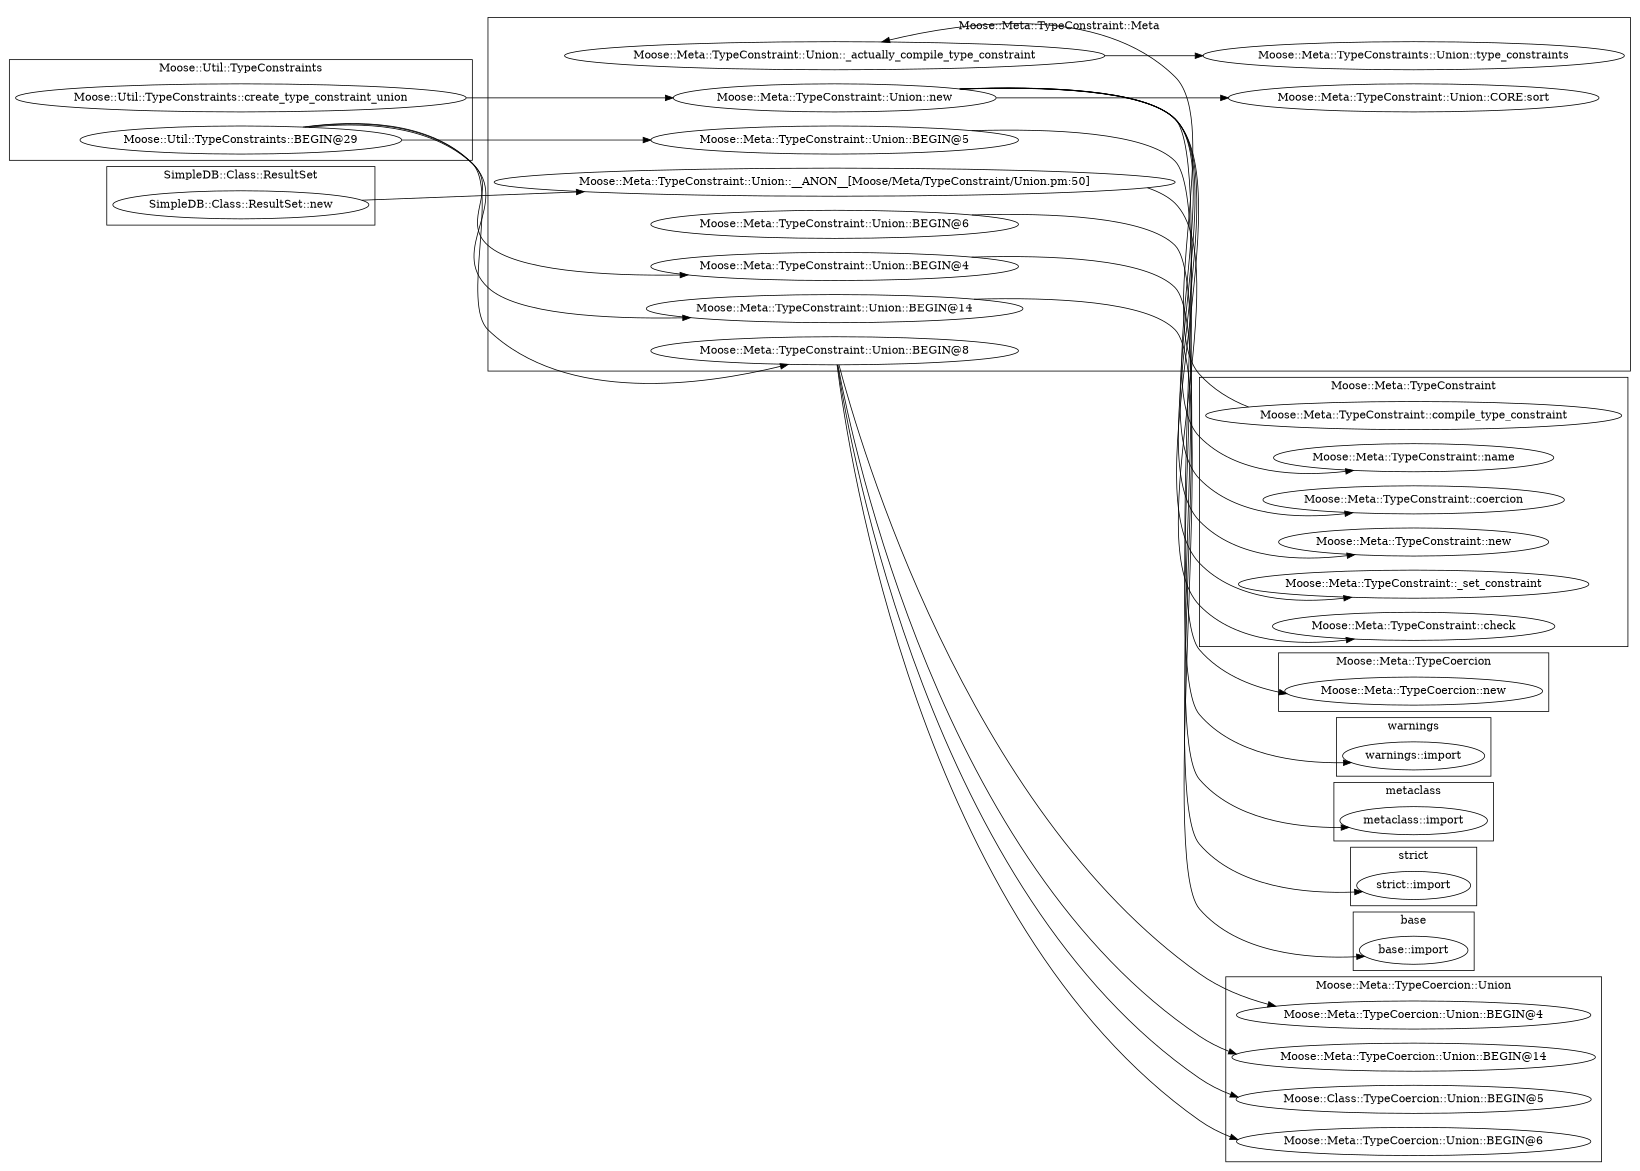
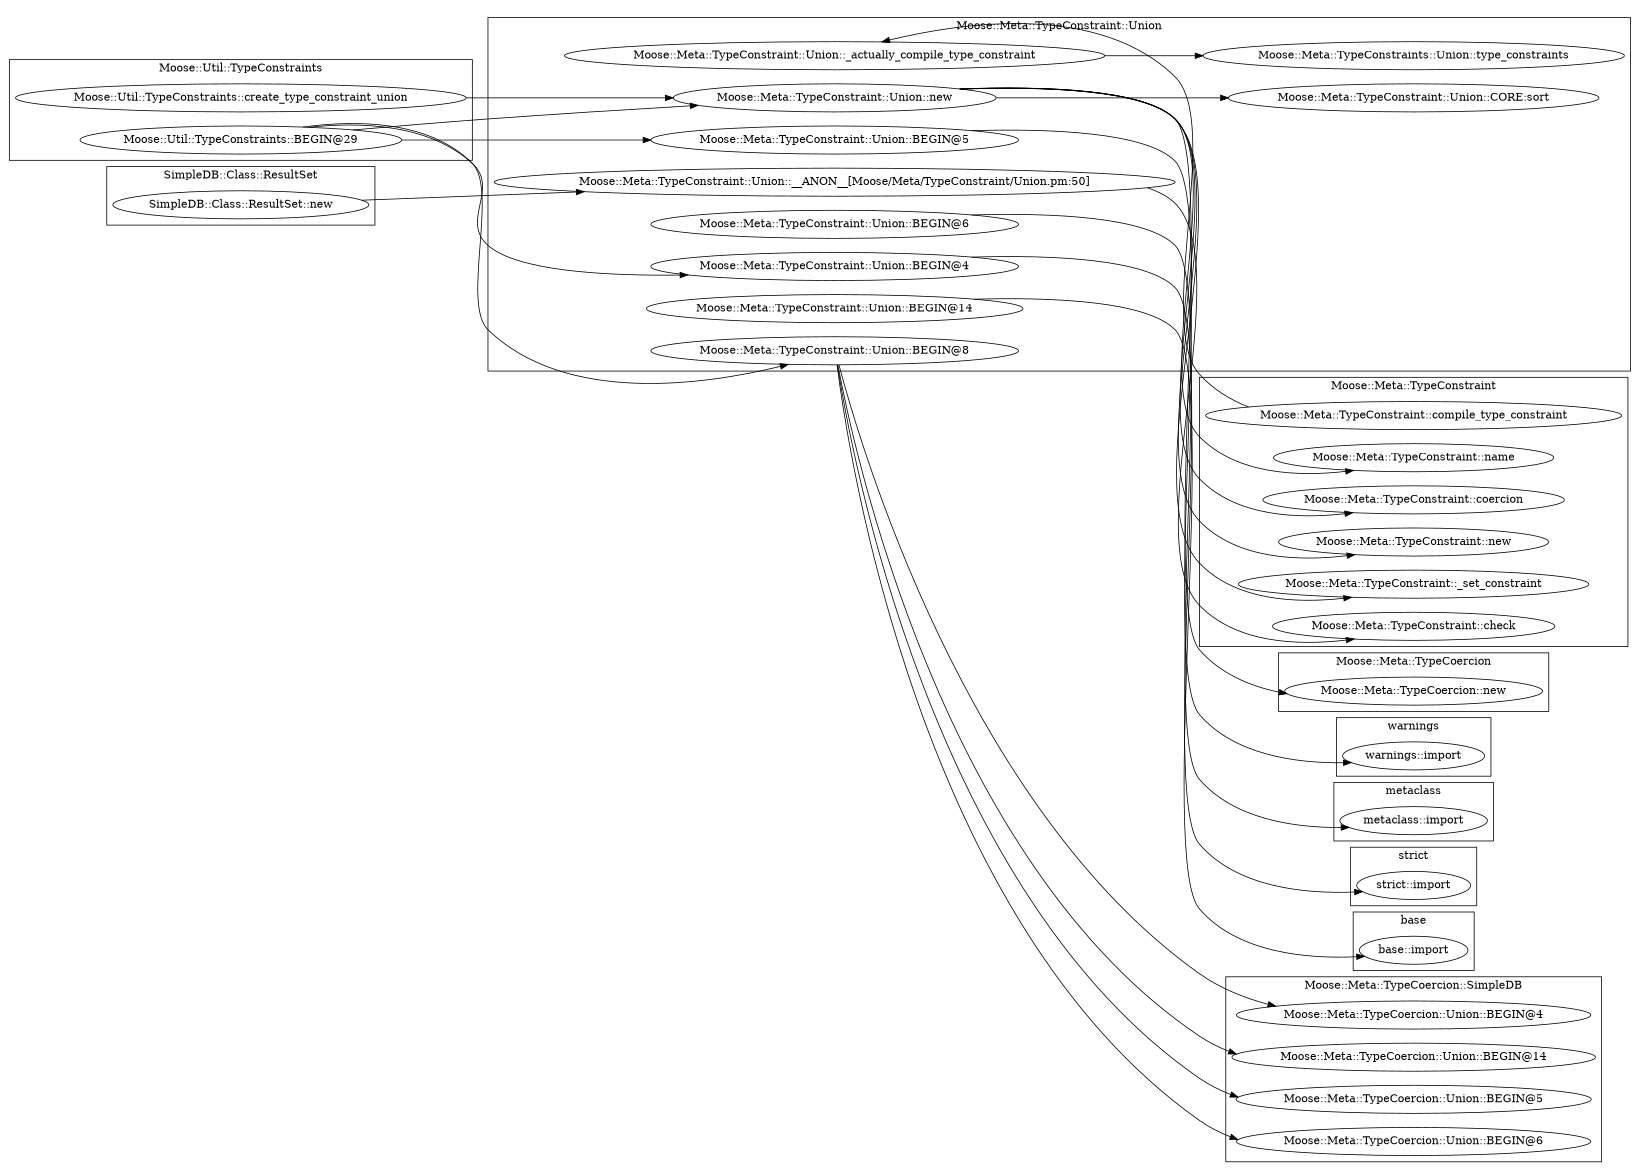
  digraph {
    rankdir=LR
    "Moose::Util::TypeConstraints::create_type_constraint_union"
    "Moose::Util::TypeConstraints::BEGIN@29"
    "warnings::import"
    "metaclass::import"
    "SimpleDB::Class::ResultSet::new"
    "base::import"
    "strict::import"
    "Moose::Meta::TypeCoercion::Union::BEGIN@6"
    "Moose::Meta::TypeCoercion::Union::BEGIN@4"
    "Moose::Meta::TypeCoercion::Union::BEGIN@14"
-   "Moose::Meta::TypeCoercion::Union::BEGIN@5" [label="Moose::Class::TypeCoercion::Union::BEGIN@5"]
+   "Moose::Meta::TypeCoercion::Union::BEGIN@5"
    "Moose::Meta::TypeConstraint::compile_type_constraint"
    "Moose::Meta::TypeConstraint::_set_constraint"
    "Moose::Meta::TypeConstraint::name"
    "Moose::Meta::TypeConstraint::check"
    "Moose::Meta::TypeConstraint::coercion"
    "Moose::Meta::TypeConstraint::new"
    "Moose::Meta::TypeConstraint::Union::new"
    "Moose::Meta::TypeConstraint::Union::_actually_compile_type_constraint"
    n20 [label="Moose::Meta::TypeConstraints::Union::type_constraints"]
    "Moose::Meta::TypeConstraint::Union::CORE:sort"
    "Moose::Meta::TypeConstraint::Union::__ANON__[Moose/Meta/TypeConstraint/Union.pm:50]"
    "Moose::Meta::TypeConstraint::Union::BEGIN@5"
    "Moose::Meta::TypeConstraint::Union::BEGIN@6"
    "Moose::Meta::TypeConstraint::Union::BEGIN@4"
    "Moose::Meta::TypeConstraint::Union::BEGIN@14"
    "Moose::Meta::TypeConstraint::Union::BEGIN@8"
    "Moose::Meta::TypeCoercion::new"
    subgraph cluster_1 {
      label="Moose::Util::TypeConstraints"
      "Moose::Util::TypeConstraints::create_type_constraint_union"
      "Moose::Util::TypeConstraints::BEGIN@29"
    }
    subgraph cluster_2 {
      label=warnings
      "warnings::import"
    }
    subgraph cluster_3 {
      label=metaclass
      "metaclass::import"
    }
    subgraph cluster_4 {
      label="SimpleDB::Class::ResultSet"
      "SimpleDB::Class::ResultSet::new"
    }
    subgraph cluster_5 {
      label=base
      "base::import"
    }
    subgraph cluster_6 {
      label="strict"
      "strict::import"
    }
    subgraph cluster_7 {
-     label="Moose::Meta::TypeCoercion::Union"
+     label="Moose::Meta::TypeCoercion::SimpleDB"
      "Moose::Meta::TypeCoercion::Union::BEGIN@6"
      "Moose::Meta::TypeCoercion::Union::BEGIN@4"
      "Moose::Meta::TypeCoercion::Union::BEGIN@14"
      "Moose::Meta::TypeCoercion::Union::BEGIN@5"
    }
    subgraph cluster_8 {
      label="Moose::Meta::TypeConstraint"
      "Moose::Meta::TypeConstraint::compile_type_constraint"
      "Moose::Meta::TypeConstraint::_set_constraint"
      "Moose::Meta::TypeConstraint::name"
      "Moose::Meta::TypeConstraint::check"
      "Moose::Meta::TypeConstraint::coercion"
      "Moose::Meta::TypeConstraint::new"
    }
    subgraph cluster_9 {
-     label="Moose::Meta::TypeConstraint::Meta"
+     label="Moose::Meta::TypeConstraint::Union"
      "Moose::Meta::TypeConstraint::Union::new"
      "Moose::Meta::TypeConstraint::Union::_actually_compile_type_constraint"
      n20
      "Moose::Meta::TypeConstraint::Union::CORE:sort"
      "Moose::Meta::TypeConstraint::Union::__ANON__[Moose/Meta/TypeConstraint/Union.pm:50]"
      "Moose::Meta::TypeConstraint::Union::BEGIN@5"
      "Moose::Meta::TypeConstraint::Union::BEGIN@6"
      "Moose::Meta::TypeConstraint::Union::BEGIN@4"
      "Moose::Meta::TypeConstraint::Union::BEGIN@14"
      "Moose::Meta::TypeConstraint::Union::BEGIN@8"
    }
    subgraph cluster_10 {
      label="Moose::Meta::TypeCoercion"
      "Moose::Meta::TypeCoercion::new"
    }
    "Moose::Util::TypeConstraints::create_type_constraint_union" -> "Moose::Meta::TypeConstraint::Union::new"
    "Moose::Util::TypeConstraints::BEGIN@29" -> "Moose::Meta::TypeConstraint::Union::BEGIN@5"
    "Moose::Util::TypeConstraints::BEGIN@29" -> "Moose::Meta::TypeConstraint::Union::BEGIN@4"
-   "Moose::Util::TypeConstraints::BEGIN@29" -> "Moose::Meta::TypeConstraint::Union::BEGIN@14"
+   "Moose::Util::TypeConstraints::BEGIN@29" -> "Moose::Meta::TypeConstraint::Union::new"
    "Moose::Util::TypeConstraints::BEGIN@29" -> "Moose::Meta::TypeConstraint::Union::BEGIN@8"
    "SimpleDB::Class::ResultSet::new" -> "Moose::Meta::TypeConstraint::Union::__ANON__[Moose/Meta/TypeConstraint/Union.pm:50]"
    "Moose::Meta::TypeConstraint::compile_type_constraint" -> "Moose::Meta::TypeConstraint::Union::_actually_compile_type_constraint"
    "Moose::Meta::TypeConstraint::Union::new" -> "Moose::Meta::TypeConstraint::_set_constraint"
    "Moose::Meta::TypeConstraint::Union::new" -> "Moose::Meta::TypeConstraint::name"
    "Moose::Meta::TypeConstraint::Union::new" -> "Moose::Meta::TypeConstraint::coercion"
    "Moose::Meta::TypeConstraint::Union::new" -> "Moose::Meta::TypeConstraint::new"
    "Moose::Meta::TypeConstraint::Union::new" -> "Moose::Meta::TypeConstraint::Union::CORE:sort"
    "Moose::Meta::TypeConstraint::Union::new" -> "Moose::Meta::TypeCoercion::new"
    "Moose::Meta::TypeConstraint::Union::_actually_compile_type_constraint" -> n20
    "Moose::Meta::TypeConstraint::Union::__ANON__[Moose/Meta/TypeConstraint/Union.pm:50]" -> "Moose::Meta::TypeConstraint::check"
    "Moose::Meta::TypeConstraint::Union::BEGIN@5" -> "warnings::import"
    "Moose::Meta::TypeConstraint::Union::BEGIN@6" -> "metaclass::import"
    "Moose::Meta::TypeConstraint::Union::BEGIN@4" -> "strict::import"
    "Moose::Meta::TypeConstraint::Union::BEGIN@14" -> "base::import"
    "Moose::Meta::TypeConstraint::Union::BEGIN@8" -> "Moose::Meta::TypeCoercion::Union::BEGIN@6"
    "Moose::Meta::TypeConstraint::Union::BEGIN@8" -> "Moose::Meta::TypeCoercion::Union::BEGIN@4"
    "Moose::Meta::TypeConstraint::Union::BEGIN@8" -> "Moose::Meta::TypeCoercion::Union::BEGIN@14"
    "Moose::Meta::TypeConstraint::Union::BEGIN@8" -> "Moose::Meta::TypeCoercion::Union::BEGIN@5"
  }
